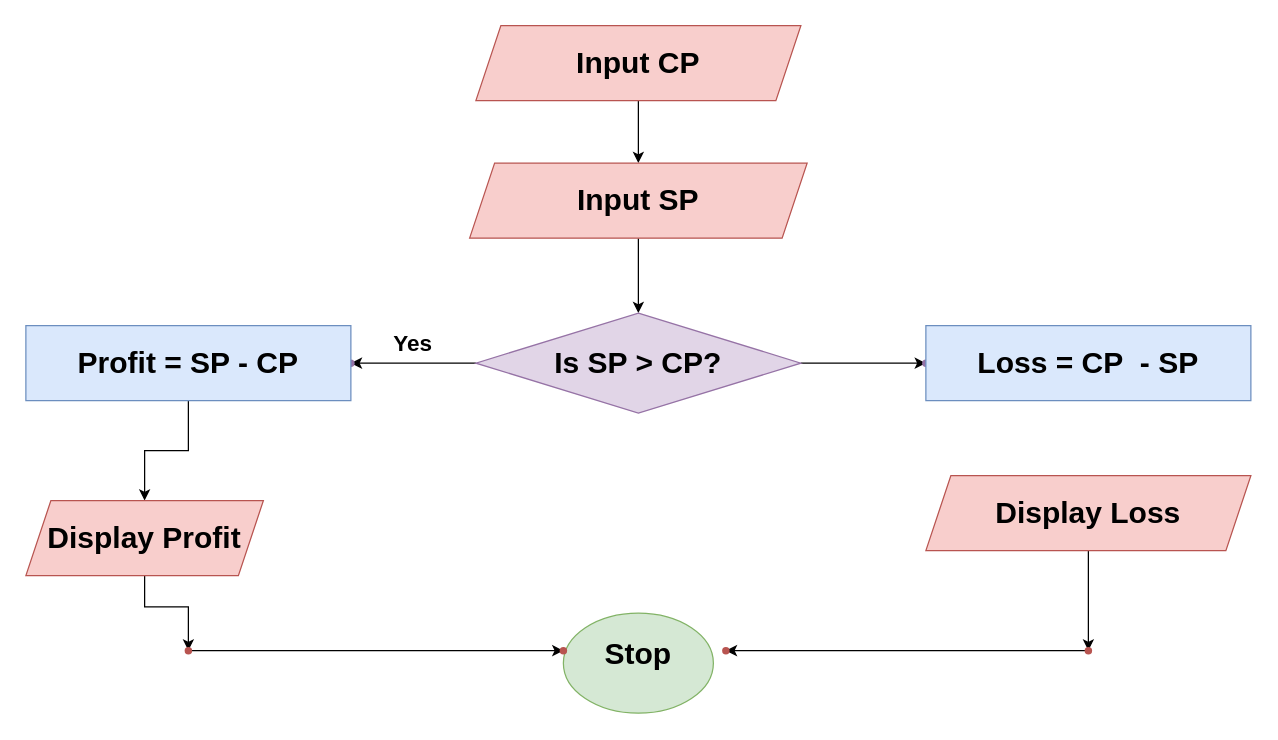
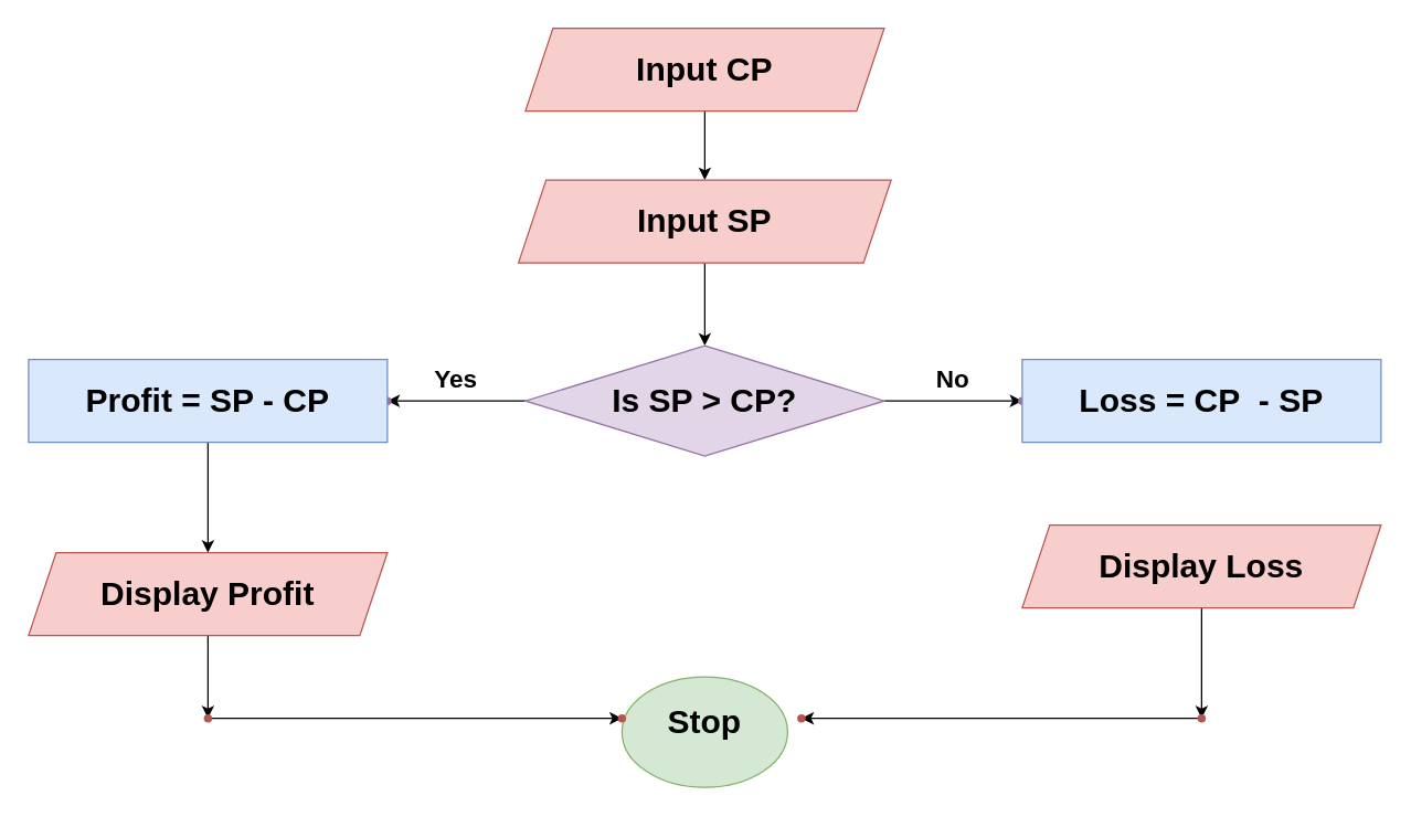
  <mxCell id="0" />
  <mxCell id="1" parent="0" />
  <mxCell id="2" value="" style="edgeStyle=orthogonalEdgeStyle;rounded=0;orthogonalLoop=1;jettySize=auto;html=1;" edge="1" parent="1" source="3" target="5"><mxGeometry relative="1" as="geometry" /></mxCell>
  <mxCell id="3" value="&lt;h1&gt;Input CP&lt;/h1&gt;" style="shape=parallelogram;perimeter=parallelogramPerimeter;whiteSpace=wrap;html=1;fixedSize=1;fillColor=#f8cecc;strokeColor=#b85450;" vertex="1" parent="1"><mxGeometry x="380" y="20" width="260" height="60" as="geometry" /></mxCell>
  <mxCell id="4" value="" style="edgeStyle=orthogonalEdgeStyle;rounded=0;orthogonalLoop=1;jettySize=auto;html=1;" edge="1" parent="1" source="5"><mxGeometry relative="1" as="geometry"><mxPoint y="250" as="targetPoint" x="510" /></mxGeometry></mxCell>
  <mxCell id="5" value="&lt;h1&gt;Input SP&lt;/h1&gt;" style="shape=parallelogram;perimeter=parallelogramPerimeter;whiteSpace=wrap;html=1;fixedSize=1;fillColor=#f8cecc;strokeColor=#b85450;" vertex="1" parent="1"><mxGeometry x="375" y="130" width="270" height="60" as="geometry" /></mxCell>
  <mxCell id="6" value="&lt;h1&gt;Stop&lt;/h1&gt;&lt;div&gt;&lt;br&gt;&lt;/div&gt;" style="ellipse;whiteSpace=wrap;html=1;fillColor=#d5e8d4;strokeColor=#82b366;" vertex="1" parent="1"><mxGeometry x="450" y="490" width="120" height="80" as="geometry" /></mxCell>
  <mxCell id="7" value="" style="edgeStyle=orthogonalEdgeStyle;rounded=0;orthogonalLoop=1;jettySize=auto;html=1;" edge="1" parent="1" source="9" target="10"><mxGeometry relative="1" as="geometry" /></mxCell>
  <mxCell id="8" value="" style="edgeStyle=orthogonalEdgeStyle;rounded=0;orthogonalLoop=1;jettySize=auto;html=1;" edge="1" parent="1" source="9" target="11"><mxGeometry relative="1" as="geometry" /></mxCell>
  <mxCell id="9" value="&lt;h1&gt;Is SP &amp;gt; CP?&lt;/h1&gt;" style="rhombus;whiteSpace=wrap;html=1;fillColor=#e1d5e7;strokeColor=#9673a6;" vertex="1" parent="1"><mxGeometry x="380" y="250" width="260" height="80" as="geometry" /></mxCell>
  <mxCell id="10" value="" style="shape=waypoint;sketch=0;size=6;pointerEvents=1;points=[];fillColor=#e1d5e7;resizable=0;rotatable=0;perimeter=centerPerimeter;snapToPoint=1;strokeColor=#9673a6;" vertex="1" parent="1"><mxGeometry x="270" y="280" width="20" height="20" as="geometry" /></mxCell>
  <mxCell id="11" value="" style="shape=waypoint;sketch=0;size=6;pointerEvents=1;points=[];fillColor=#e1d5e7;resizable=0;rotatable=0;perimeter=centerPerimeter;snapToPoint=1;strokeColor=#9673a6;" vertex="1" parent="1"><mxGeometry x="730" y="280" width="20" height="20" as="geometry" /></mxCell>
  <mxCell id="12" value="" style="edgeStyle=orthogonalEdgeStyle;rounded=0;orthogonalLoop=1;jettySize=auto;html=1;" edge="1" parent="1" source="13" target="16"><mxGeometry relative="1" as="geometry" /></mxCell>
  <mxCell id="13" value="&lt;h1&gt;Profit = SP - CP&lt;/h1&gt;" style="rounded=0;whiteSpace=wrap;html=1;fillColor=#dae8fc;strokeColor=#6c8ebf;" vertex="1" parent="1"><mxGeometry x="20" y="260" width="260" height="60" as="geometry" /></mxCell>
  <mxCell id="14" value="&lt;h1&gt;Loss = CP&amp;nbsp; - SP&lt;/h1&gt;" style="rounded=0;whiteSpace=wrap;html=1;fillColor=#dae8fc;strokeColor=#6c8ebf;" vertex="1" parent="1"><mxGeometry x="740" y="260" width="260" height="60" as="geometry" /></mxCell>
  <mxCell id="15" value="" style="edgeStyle=orthogonalEdgeStyle;rounded=0;orthogonalLoop=1;jettySize=auto;html=1;" edge="1" parent="1" source="16" target="18"><mxGeometry relative="1" as="geometry" /></mxCell>
- <mxCell id="16" value="&lt;h1&gt;Display Profit&lt;/h1&gt;" style="shape=parallelogram;perimeter=parallelogramPerimeter;whiteSpace=wrap;html=1;fixedSize=1;fillColor=#f8cecc;strokeColor=#b85450;rounded=0;" vertex="1" parent="1"><mxGeometry x="20" y="400" width="190" height="60" as="geometry" /></mxCell>
+ <mxCell id="16" value="&lt;h1&gt;Display Profit&lt;/h1&gt;" style="shape=parallelogram;perimeter=parallelogramPerimeter;whiteSpace=wrap;html=1;fixedSize=1;fillColor=#f8cecc;strokeColor=#b85450;rounded=0;" vertex="1" parent="1"><mxGeometry x="20" y="400" width="260" height="60" as="geometry" /></mxCell>
  <mxCell id="17" value="" style="edgeStyle=orthogonalEdgeStyle;rounded=0;orthogonalLoop=1;jettySize=auto;html=1;" edge="1" parent="1" source="18" target="19"><mxGeometry relative="1" as="geometry" /></mxCell>
  <mxCell id="18" value="" style="shape=waypoint;sketch=0;size=6;pointerEvents=1;points=[];fillColor=#f8cecc;resizable=0;rotatable=0;perimeter=centerPerimeter;snapToPoint=1;strokeColor=#b85450;rounded=0;" vertex="1" parent="1"><mxGeometry x="140" y="510" width="20" height="20" as="geometry" /></mxCell>
  <mxCell id="19" value="" style="shape=waypoint;sketch=0;size=6;pointerEvents=1;points=[];fillColor=#f8cecc;resizable=0;rotatable=0;perimeter=centerPerimeter;snapToPoint=1;strokeColor=#b85450;rounded=0;" vertex="1" parent="1"><mxGeometry x="440" y="510" width="20" height="20" as="geometry" /></mxCell>
  <mxCell id="20" value="&lt;h2&gt;Yes&lt;/h2&gt;" style="text;html=1;align=center;verticalAlign=middle;whiteSpace=wrap;rounded=0;" vertex="1" parent="1"><mxGeometry x="300" y="260" width="60" height="30" as="geometry" /></mxCell>
+ <mxCell id="21" value="&lt;h2&gt;No&lt;/h2&gt;" style="text;html=1;align=center;verticalAlign=middle;whiteSpace=wrap;rounded=0;" vertex="1" parent="1"><mxGeometry x="660" y="260" width="60" height="30" as="geometry" /></mxCell>
  <mxCell id="22" value="" style="edgeStyle=orthogonalEdgeStyle;rounded=0;orthogonalLoop=1;jettySize=auto;html=1;" edge="1" parent="1" source="23" target="25"><mxGeometry relative="1" as="geometry" /></mxCell>
  <mxCell id="23" value="&lt;h1&gt;Display Loss&lt;/h1&gt;" style="shape=parallelogram;perimeter=parallelogramPerimeter;whiteSpace=wrap;html=1;fixedSize=1;fillColor=#f8cecc;strokeColor=#b85450;rounded=0;" vertex="1" parent="1"><mxGeometry x="740" y="380" width="260" height="60" as="geometry" /></mxCell>
  <mxCell id="24" value="" style="edgeStyle=orthogonalEdgeStyle;rounded=0;orthogonalLoop=1;jettySize=auto;html=1;" edge="1" parent="1" source="25" target="26"><mxGeometry relative="1" as="geometry" /></mxCell>
  <mxCell id="25" value="" style="shape=waypoint;sketch=0;size=6;pointerEvents=1;points=[];fillColor=#f8cecc;resizable=0;rotatable=0;perimeter=centerPerimeter;snapToPoint=1;strokeColor=#b85450;rounded=0;" vertex="1" parent="1"><mxGeometry x="860" y="510" width="20" height="20" as="geometry" /></mxCell>
  <mxCell id="26" value="" style="shape=waypoint;sketch=0;size=6;pointerEvents=1;points=[];fillColor=#f8cecc;resizable=0;rotatable=0;perimeter=centerPerimeter;snapToPoint=1;strokeColor=#b85450;rounded=0;" vertex="1" parent="1"><mxGeometry x="570" y="510" width="20" height="20" as="geometry" /></mxCell>
